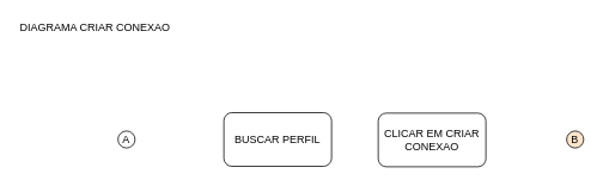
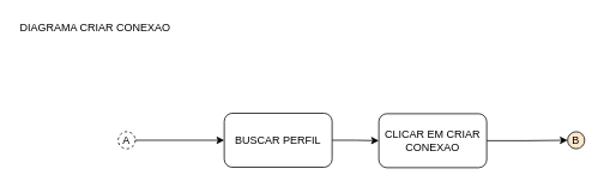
  <mxCell id="0" />
  <mxCell id="1" parent="0" />
  <mxCell id="2" value="DIAGRAMA CRIAR CONEXAO" style="text;html=1;resizable=0;points=[];autosize=1;align=left;verticalAlign=top;spacingTop=-4;" vertex="1" parent="1"><mxGeometry x="20" y="20" width="180" height="10" as="geometry" /></mxCell>
- <mxCell id="4" value="A" style="ellipse;whiteSpace=wrap;html=1;aspect=fixed;" vertex="1" parent="1"><mxGeometry x="131" y="146" width="19" height="19" as="geometry" /></mxCell>
+ <mxCell id="3" style="edgeStyle=orthogonalEdgeStyle;rounded=0;orthogonalLoop=1;jettySize=auto;html=1;exitX=1;exitY=0.5;exitDx=0;exitDy=0;entryX=0;entryY=0.5;entryDx=0;entryDy=0;" edge="1" parent="1" source="4" target="6"><mxGeometry relative="1" as="geometry" /></mxCell>
+ <mxCell id="4" value="A" style="ellipse;whiteSpace=wrap;html=1;aspect=fixed;dashed=1;" vertex="1" parent="1"><mxGeometry x="131" y="146" width="19" height="19" as="geometry" /></mxCell>
+ <mxCell id="5" style="edgeStyle=orthogonalEdgeStyle;rounded=0;orthogonalLoop=1;jettySize=auto;html=1;exitX=1;exitY=0.5;exitDx=0;exitDy=0;entryX=0;entryY=0.5;entryDx=0;entryDy=0;" edge="1" parent="1" source="6" target="8"><mxGeometry relative="1" as="geometry" /></mxCell>
  <mxCell id="6" value="BUSCAR PERFIL" style="rounded=1;whiteSpace=wrap;html=1;" vertex="1" parent="1"><mxGeometry x="249" y="125.5" width="120" height="60" as="geometry" /></mxCell>
+ <mxCell id="7" style="edgeStyle=orthogonalEdgeStyle;rounded=0;orthogonalLoop=1;jettySize=auto;html=1;entryX=0;entryY=0.5;entryDx=0;entryDy=0;" edge="1" parent="1" source="8" target="9"><mxGeometry relative="1" as="geometry" /></mxCell>
  <mxCell id="8" value="CLICAR EM CRIAR CONEXAO" style="rounded=1;whiteSpace=wrap;html=1;" vertex="1" parent="1"><mxGeometry x="421" y="126" width="120" height="60" as="geometry" /></mxCell>
  <mxCell id="9" value="B" style="ellipse;whiteSpace=wrap;html=1;aspect=fixed;fillColor=#ffe6cc;" vertex="1" parent="1"><mxGeometry x="631" y="146" width="19" height="19" as="geometry" /></mxCell>
